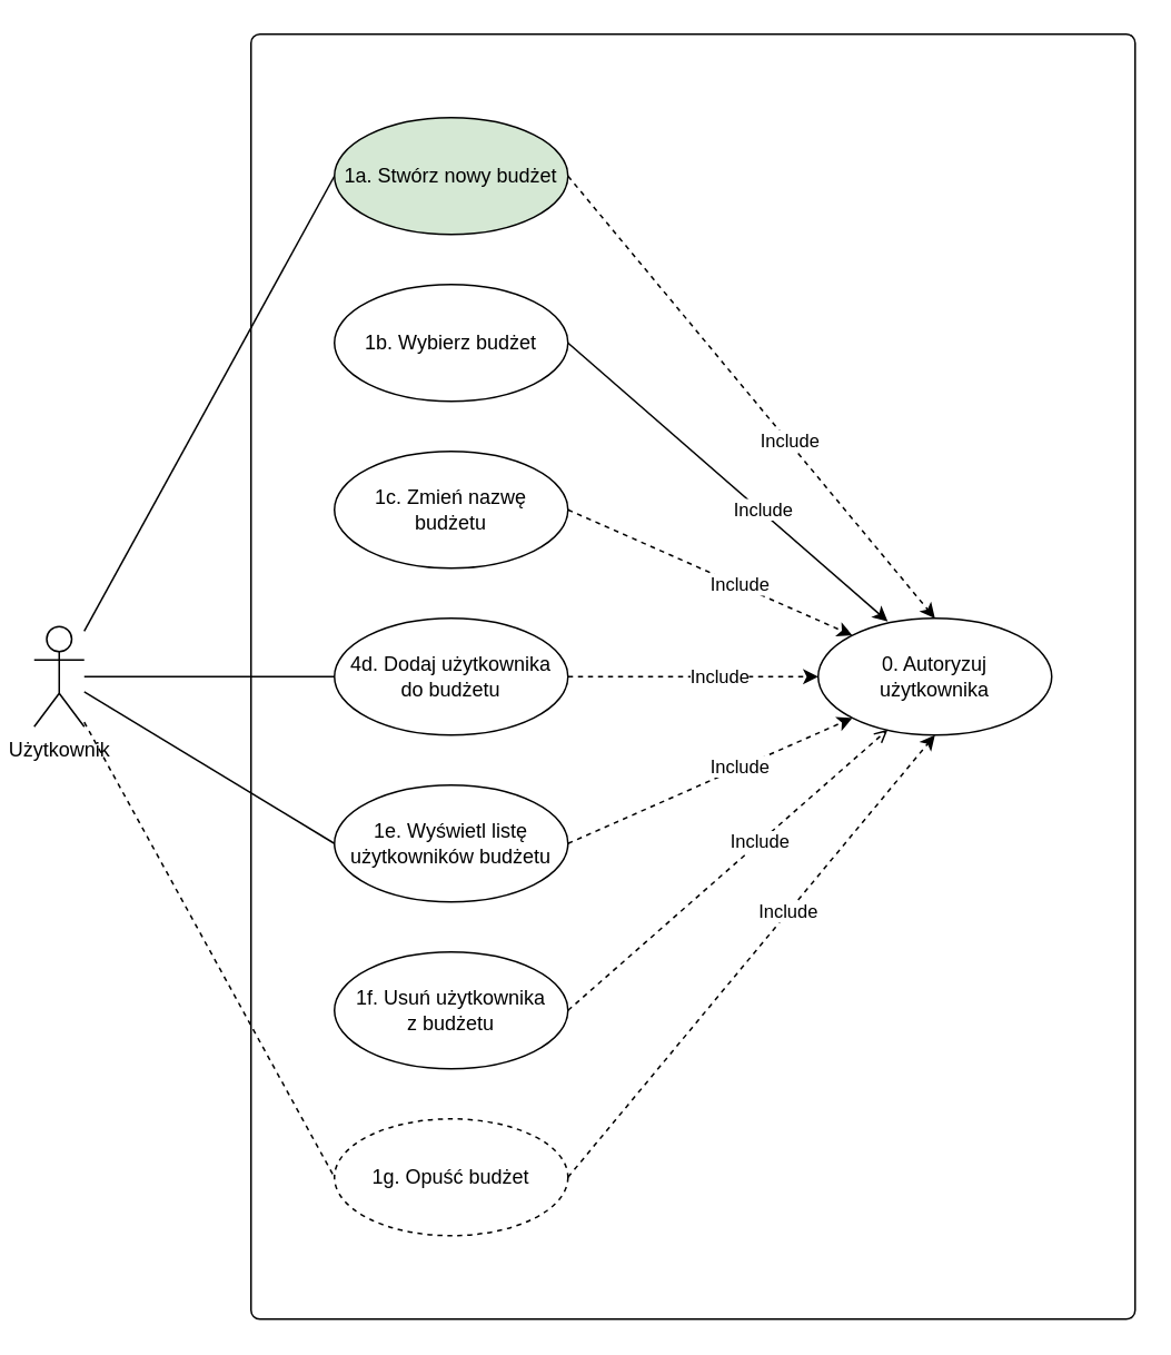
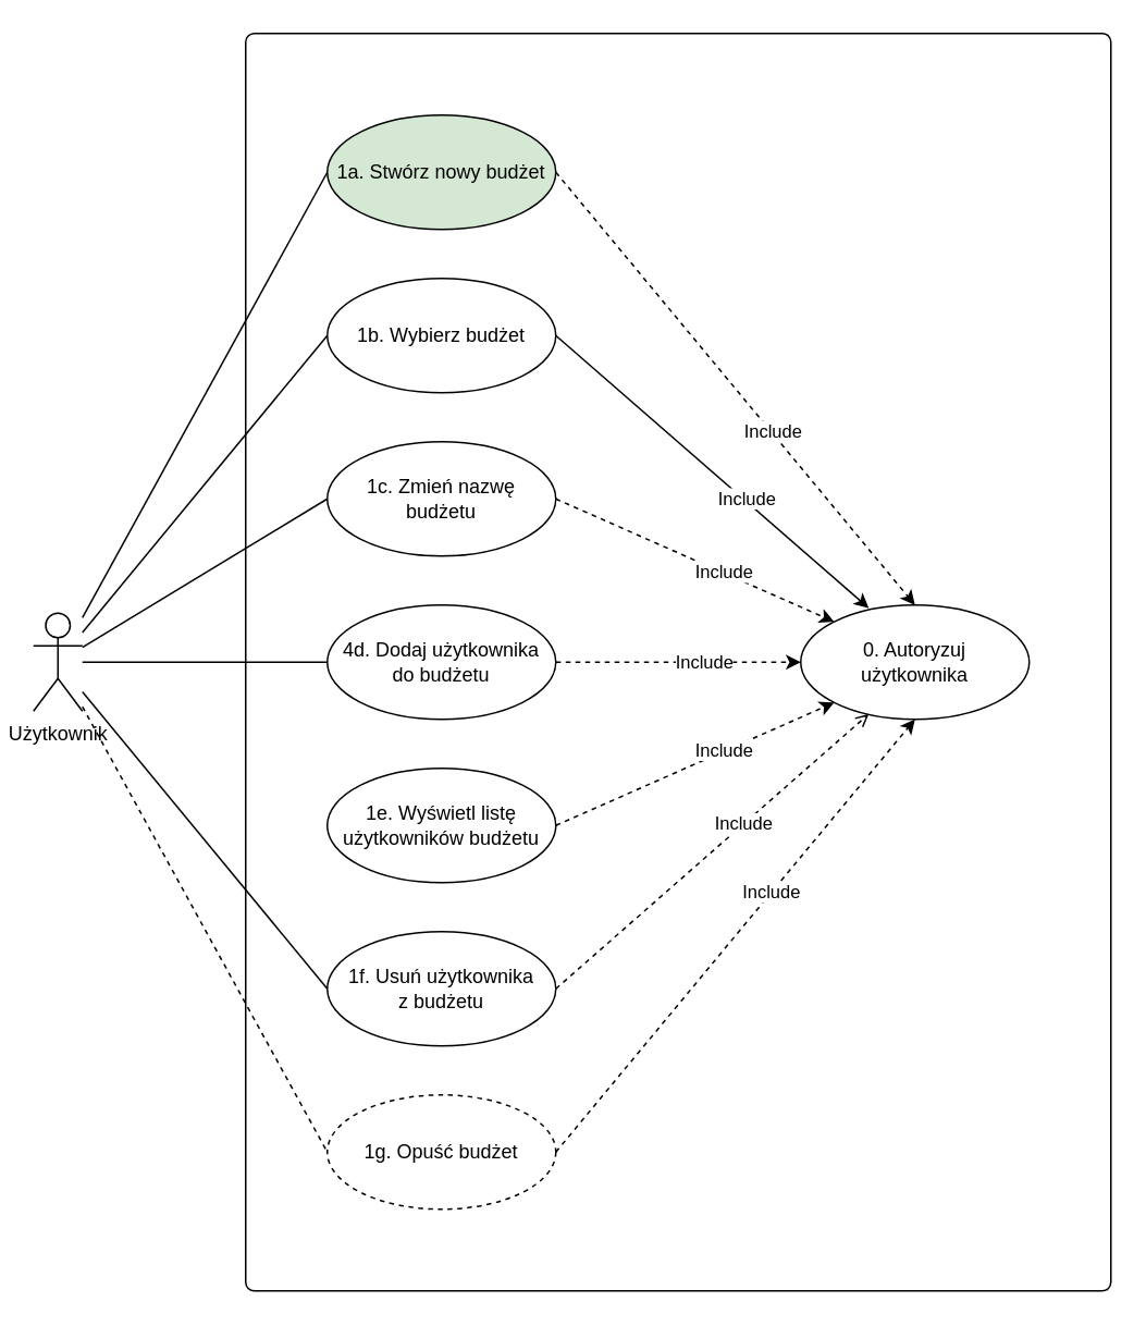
  <mxCell id="0" />
  <mxCell id="1" parent="0" />
  <mxCell id="2" value="" style="rounded=1;whiteSpace=wrap;html=1;arcSize=1;shadow=0;strokeColor=default;gradientColor=none;" parent="1" vertex="1"><mxGeometry x="150" width="530" height="770" as="geometry" y="20" /></mxCell>
  <mxCell id="3" style="rounded=0;orthogonalLoop=1;jettySize=auto;html=1;entryX=0;entryY=0.5;entryDx=0;entryDy=0;endArrow=none;endFill=0;" parent="1" source="10" target="14" edge="1"><mxGeometry relative="1" as="geometry" /></mxCell>
+ <mxCell id="4" style="edgeStyle=none;rounded=0;orthogonalLoop=1;jettySize=auto;html=1;entryX=0;entryY=0.5;entryDx=0;entryDy=0;endArrow=none;endFill=0;" parent="1" source="10" target="15" edge="1"><mxGeometry relative="1" as="geometry" /></mxCell>
  <mxCell id="5" style="edgeStyle=none;rounded=0;orthogonalLoop=1;jettySize=auto;html=1;entryX=0;entryY=0.5;entryDx=0;entryDy=0;endArrow=none;endFill=0;" parent="1" source="10" target="16" edge="1"><mxGeometry relative="1" as="geometry" /></mxCell>
- <mxCell id="6" style="edgeStyle=none;rounded=0;orthogonalLoop=1;jettySize=auto;html=1;entryX=0;entryY=0.5;entryDx=0;entryDy=0;endArrow=none;endFill=0;" parent="1" source="10" target="17" edge="1"><mxGeometry relative="1" as="geometry" /></mxCell>
+ <mxCell id="7" style="edgeStyle=none;rounded=0;orthogonalLoop=1;jettySize=auto;html=1;entryX=0;entryY=0.5;entryDx=0;entryDy=0;endArrow=none;endFill=0;" parent="1" source="10" target="18" edge="1"><mxGeometry relative="1" as="geometry" /></mxCell>
  <mxCell id="8" style="edgeStyle=none;rounded=0;orthogonalLoop=1;jettySize=auto;html=1;entryX=0;entryY=0.5;entryDx=0;entryDy=0;endArrow=none;endFill=0;dashed=1;" parent="1" source="10" target="19" edge="1"><mxGeometry relative="1" as="geometry" /></mxCell>
+ <mxCell id="9" style="rounded=0;orthogonalLoop=1;jettySize=auto;html=1;entryX=0;entryY=0.5;entryDx=0;entryDy=0;endArrow=none;endFill=0;" parent="1" source="10" target="30" edge="1"><mxGeometry relative="1" as="geometry" /></mxCell>
  <mxCell id="10" value="Użytkownik" style="shape=umlActor;verticalLabelPosition=bottom;verticalAlign=top;html=1;" parent="1" vertex="1"><mxGeometry x="20" y="375" width="30" height="60" as="geometry" /></mxCell>
  <mxCell id="11" value="0. Autoryzuj&lt;br&gt;użytkownika" style="ellipse;whiteSpace=wrap;html=1;" parent="1" vertex="1"><mxGeometry x="490" y="370" width="140" height="70" as="geometry" /></mxCell>
  <mxCell id="12" style="edgeStyle=none;rounded=0;orthogonalLoop=1;jettySize=auto;html=1;exitX=1;exitY=0.5;exitDx=0;exitDy=0;endArrow=classic;endFill=1;dashed=1;labelBorderColor=none;" parent="1" source="14" edge="1"><mxGeometry relative="1" as="geometry"><mxPoint x="560" y="370" as="targetPoint" /></mxGeometry></mxCell>
  <mxCell id="13" value="Include" style="edgeLabel;html=1;align=center;verticalAlign=middle;resizable=0;points=[];" parent="12" vertex="1" connectable="0"><mxGeometry x="0.203" y="1" relative="1" as="geometry"><mxPoint as="offset" /></mxGeometry></mxCell>
  <mxCell id="14" value="1a. Stwórz nowy budżet" style="ellipse;whiteSpace=wrap;html=1;fillColor=#d5e8d4;" parent="1" vertex="1"><mxGeometry x="200" y="70" width="140" height="70" as="geometry" /></mxCell>
  <mxCell id="15" value="1c. Zmień nazwę&lt;br&gt;budżetu" style="ellipse;whiteSpace=wrap;html=1;" parent="1" vertex="1"><mxGeometry x="200" y="270" width="140" height="70" as="geometry" /></mxCell>
  <mxCell id="16" value="4d. Dodaj użytkownika&lt;br&gt;do budżetu" style="ellipse;whiteSpace=wrap;html=1;" parent="1" vertex="1"><mxGeometry x="200" y="370" width="140" height="70" as="geometry" /></mxCell>
  <mxCell id="17" value="1e. Wyświetl listę użytkowników budżetu" style="ellipse;whiteSpace=wrap;html=1;" parent="1" vertex="1"><mxGeometry x="200" y="470" width="140" height="70" as="geometry" /></mxCell>
  <mxCell id="18" value="1f. Usuń użytkownika&lt;br&gt;z budżetu" style="ellipse;whiteSpace=wrap;html=1;" parent="1" vertex="1"><mxGeometry x="200" y="570" width="140" height="70" as="geometry" /></mxCell>
  <mxCell id="19" value="1g. Opuść budżet" style="ellipse;whiteSpace=wrap;html=1;dashed=1;" parent="1" vertex="1"><mxGeometry x="200" y="670" width="140" height="70" as="geometry" /></mxCell>
  <mxCell id="20" style="edgeStyle=none;rounded=0;orthogonalLoop=1;jettySize=auto;html=1;exitX=1;exitY=0.5;exitDx=0;exitDy=0;entryX=0;entryY=0;entryDx=0;entryDy=0;endArrow=classic;endFill=1;dashed=1;labelBorderColor=none;" parent="1" source="15" target="11" edge="1"><mxGeometry relative="1" as="geometry"><mxPoint x="354" y="325" as="sourcePoint" /><mxPoint x="520" y="500" as="targetPoint" /></mxGeometry></mxCell>
  <mxCell id="21" value="Include" style="edgeLabel;html=1;align=center;verticalAlign=middle;resizable=0;points=[];" parent="20" vertex="1" connectable="0"><mxGeometry x="0.203" y="1" relative="1" as="geometry"><mxPoint as="offset" /></mxGeometry></mxCell>
  <mxCell id="22" style="edgeStyle=none;rounded=0;orthogonalLoop=1;jettySize=auto;html=1;exitX=1;exitY=0.5;exitDx=0;exitDy=0;entryX=0;entryY=0.5;entryDx=0;entryDy=0;endArrow=classic;endFill=1;dashed=1;labelBorderColor=none;" parent="1" source="16" target="11" edge="1"><mxGeometry relative="1" as="geometry"><mxPoint x="354" y="365" as="sourcePoint" /><mxPoint x="520" y="470" as="targetPoint" /></mxGeometry></mxCell>
  <mxCell id="23" value="Include" style="edgeLabel;html=1;align=center;verticalAlign=middle;resizable=0;points=[];" parent="22" vertex="1" connectable="0"><mxGeometry x="0.203" y="1" relative="1" as="geometry"><mxPoint as="offset" /></mxGeometry></mxCell>
  <mxCell id="24" style="edgeStyle=none;rounded=0;orthogonalLoop=1;jettySize=auto;html=1;exitX=1;exitY=0.5;exitDx=0;exitDy=0;entryX=0;entryY=1;entryDx=0;entryDy=0;endArrow=classic;endFill=1;dashed=1;labelBorderColor=none;" parent="1" source="17" target="11" edge="1"><mxGeometry relative="1" as="geometry"><mxPoint x="354" y="435" as="sourcePoint" /><mxPoint x="520" y="470" as="targetPoint" /></mxGeometry></mxCell>
  <mxCell id="25" value="Include" style="edgeLabel;html=1;align=center;verticalAlign=middle;resizable=0;points=[];" parent="24" vertex="1" connectable="0"><mxGeometry x="0.203" y="1" relative="1" as="geometry"><mxPoint as="offset" /></mxGeometry></mxCell>
  <mxCell id="26" style="edgeStyle=none;rounded=0;orthogonalLoop=1;jettySize=auto;html=1;exitX=1;exitY=0.5;exitDx=0;exitDy=0;entryX=0.298;entryY=0.953;entryDx=0;entryDy=0;endArrow=open;endFill=1;dashed=1;labelBorderColor=none;entryPerimeter=0;" parent="1" source="18" target="11" edge="1"><mxGeometry relative="1" as="geometry"><mxPoint x="364" y="445" as="sourcePoint" /><mxPoint x="530" y="480" as="targetPoint" /></mxGeometry></mxCell>
  <mxCell id="27" value="Include" style="edgeLabel;html=1;align=center;verticalAlign=middle;resizable=0;points=[];" parent="26" vertex="1" connectable="0"><mxGeometry x="0.203" y="1" relative="1" as="geometry"><mxPoint as="offset" /></mxGeometry></mxCell>
  <mxCell id="28" style="edgeStyle=none;rounded=0;orthogonalLoop=1;jettySize=auto;html=1;exitX=1;exitY=0.5;exitDx=0;exitDy=0;entryX=0.5;entryY=1;entryDx=0;entryDy=0;endArrow=classic;endFill=1;dashed=1;labelBorderColor=none;" parent="1" source="19" target="11" edge="1"><mxGeometry relative="1" as="geometry"><mxPoint x="374" y="455" as="sourcePoint" /><mxPoint x="540" y="490" as="targetPoint" /></mxGeometry></mxCell>
  <mxCell id="29" value="Include" style="edgeLabel;html=1;align=center;verticalAlign=middle;resizable=0;points=[];" parent="28" vertex="1" connectable="0"><mxGeometry x="0.203" y="1" relative="1" as="geometry"><mxPoint as="offset" /></mxGeometry></mxCell>
  <mxCell id="30" value="1b. Wybierz budżet" style="ellipse;whiteSpace=wrap;html=1;" parent="1" vertex="1"><mxGeometry x="200" y="170" width="140" height="70" as="geometry" /></mxCell>
  <mxCell id="31" style="edgeStyle=none;rounded=0;orthogonalLoop=1;jettySize=auto;html=1;exitX=1;exitY=0.5;exitDx=0;exitDy=0;entryX=0.298;entryY=0.028;entryDx=0;entryDy=0;endArrow=classic;endFill=1;dashed=0;labelBorderColor=none;entryPerimeter=0;" parent="1" source="30" target="11" edge="1"><mxGeometry relative="1" as="geometry"><mxPoint x="350" y="115" as="sourcePoint" /><mxPoint x="570" y="430" as="targetPoint" /></mxGeometry></mxCell>
  <mxCell id="32" value="Include" style="edgeLabel;html=1;align=center;verticalAlign=middle;resizable=0;points=[];" parent="31" vertex="1" connectable="0"><mxGeometry x="0.203" y="1" relative="1" as="geometry"><mxPoint as="offset" /></mxGeometry></mxCell>
